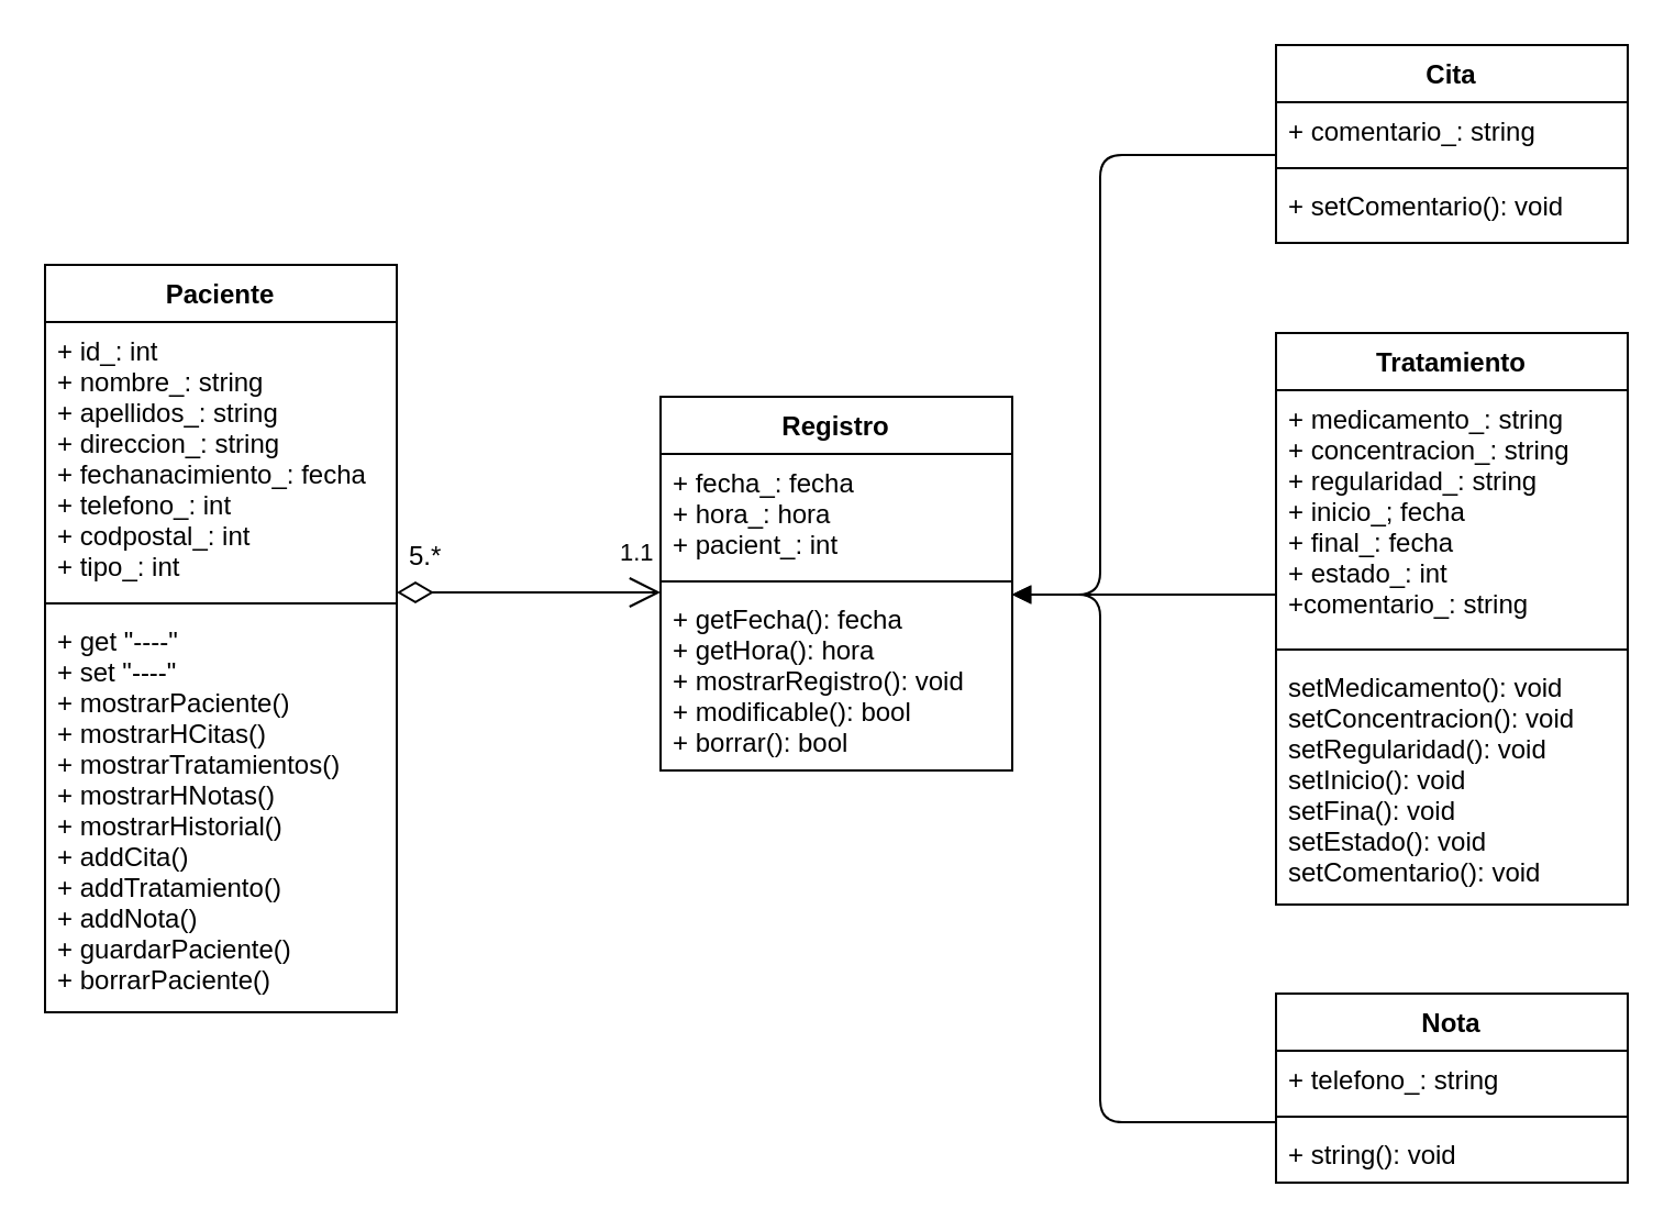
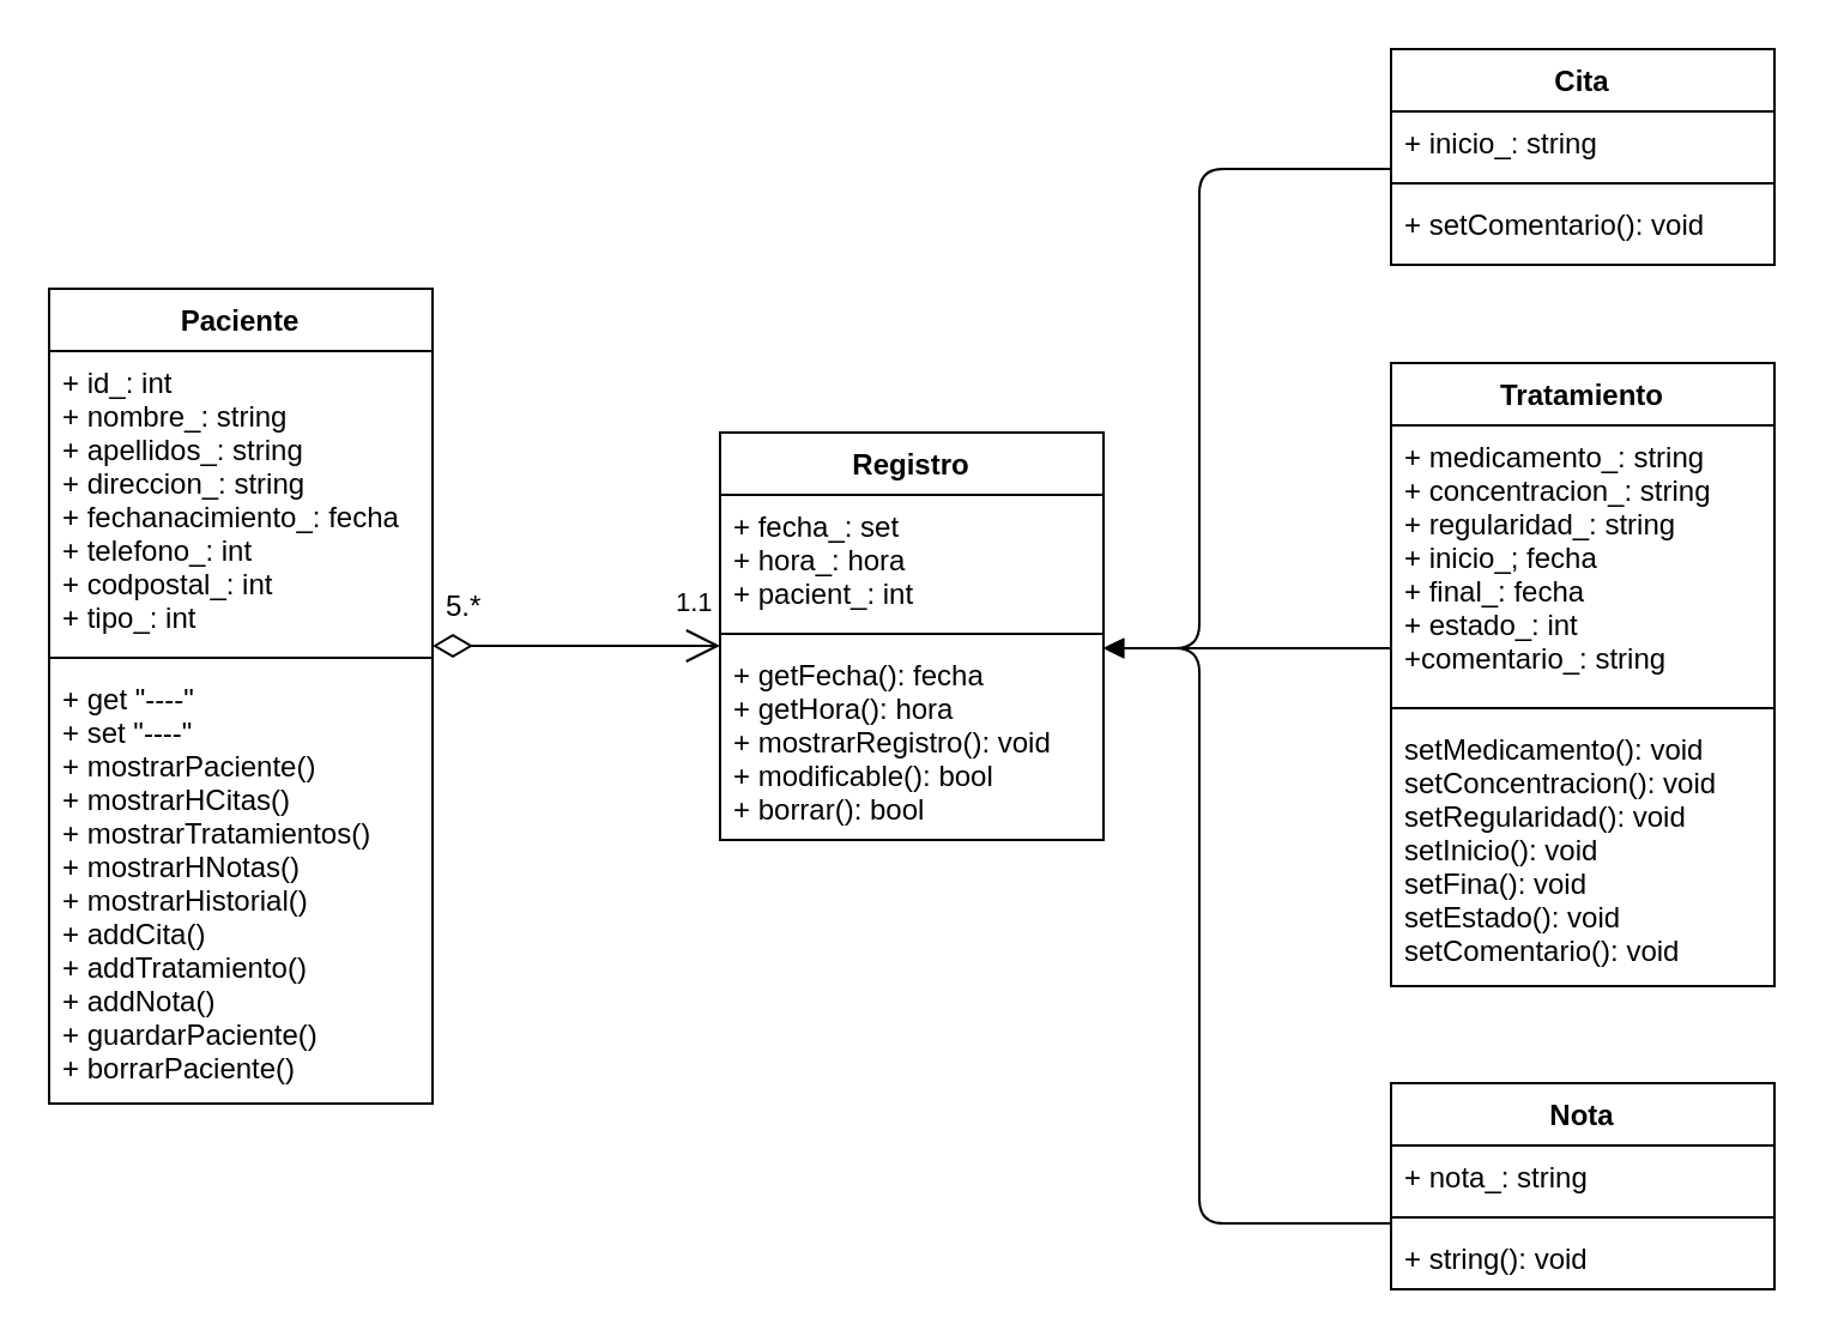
  <mxCell id="0" />
  <mxCell id="1" parent="0" />
  <mxCell id="2" value="Paciente" style="swimlane;fontStyle=1;align=center;verticalAlign=top;childLayout=stackLayout;horizontal=1;startSize=26;horizontalStack=0;resizeParent=1;resizeParentMax=0;resizeLast=0;collapsible=1;marginBottom=0;" vertex="1" parent="1"><mxGeometry x="20" y="120" width="160" height="340" as="geometry" /></mxCell>
  <mxCell id="3" value="+ id_: int&#10;+ nombre_: string&#10;+ apellidos_: string&#10;+ direccion_: string&#10;+ fechanacimiento_: fecha&#10;+ telefono_: int&#10;+ codpostal_: int&#10;+ tipo_: int" style="text;strokeColor=none;fillColor=none;align=left;verticalAlign=top;spacingLeft=4;spacingRight=4;overflow=hidden;rotatable=0;points=[[0,0.5],[1,0.5]];portConstraint=eastwest;" vertex="1" parent="2"><mxGeometry y="26" width="160" height="124" as="geometry" /></mxCell>
  <mxCell id="4" value="" style="line;strokeWidth=1;fillColor=none;align=left;verticalAlign=middle;spacingTop=-1;spacingLeft=3;spacingRight=3;rotatable=0;labelPosition=right;points=[];portConstraint=eastwest;" vertex="1" parent="2"><mxGeometry y="150" width="160" height="8" as="geometry" /></mxCell>
  <mxCell id="5" value="+ get &quot;----&quot;&#10;+ set &quot;----&quot;&#10;+ mostrarPaciente()&#10;+ mostrarHCitas()&#10;+ mostrarTratamientos()&#10;+ mostrarHNotas()&#10;+ mostrarHistorial()&#10;+ addCita()&#10;+ addTratamiento()&#10;+ addNota()&#10;+ guardarPaciente()&#10;+ borrarPaciente()" style="text;strokeColor=none;fillColor=none;align=left;verticalAlign=top;spacingLeft=4;spacingRight=4;overflow=hidden;rotatable=0;points=[[0,0.5],[1,0.5]];portConstraint=eastwest;" vertex="1" parent="2"><mxGeometry y="158" width="160" height="182" as="geometry" /></mxCell>
  <mxCell id="6" value="Nota" style="swimlane;fontStyle=1;align=center;verticalAlign=top;childLayout=stackLayout;horizontal=1;startSize=26;horizontalStack=0;resizeParent=1;resizeParentMax=0;resizeLast=0;collapsible=1;marginBottom=0;" vertex="1" parent="1"><mxGeometry x="580" y="451.5" width="160" height="86" as="geometry" /></mxCell>
- <mxCell id="7" value="+ telefono_: string" style="text;strokeColor=none;fillColor=none;align=left;verticalAlign=top;spacingLeft=4;spacingRight=4;overflow=hidden;rotatable=0;points=[[0,0.5],[1,0.5]];portConstraint=eastwest;" vertex="1" parent="6"><mxGeometry y="26" width="160" height="26" as="geometry" /></mxCell>
+ <mxCell id="7" value="+ nota_: string" style="text;strokeColor=none;fillColor=none;align=left;verticalAlign=top;spacingLeft=4;spacingRight=4;overflow=hidden;rotatable=0;points=[[0,0.5],[1,0.5]];portConstraint=eastwest;" vertex="1" parent="6"><mxGeometry y="26" width="160" height="26" as="geometry" /></mxCell>
  <mxCell id="8" value="" style="line;strokeWidth=1;fillColor=none;align=left;verticalAlign=middle;spacingTop=-1;spacingLeft=3;spacingRight=3;rotatable=0;labelPosition=right;points=[];portConstraint=eastwest;" vertex="1" parent="6"><mxGeometry y="52" width="160" height="8" as="geometry" /></mxCell>
  <mxCell id="9" value="+ string(): void" style="text;strokeColor=none;fillColor=none;align=left;verticalAlign=top;spacingLeft=4;spacingRight=4;overflow=hidden;rotatable=0;points=[[0,0.5],[1,0.5]];portConstraint=eastwest;" vertex="1" parent="6"><mxGeometry y="60" width="160" height="26" as="geometry" /></mxCell>
  <mxCell id="10" value="Tratamiento" style="swimlane;fontStyle=1;align=center;verticalAlign=top;childLayout=stackLayout;horizontal=1;startSize=26;horizontalStack=0;resizeParent=1;resizeParentMax=0;resizeLast=0;collapsible=1;marginBottom=0;" vertex="1" parent="1"><mxGeometry x="580" y="151" width="160" height="260" as="geometry" /></mxCell>
  <mxCell id="11" value="+ medicamento_: string&#10;+ concentracion_: string&#10;+ regularidad_: string&#10;+ inicio_; fecha&#10;+ final_: fecha&#10;+ estado_: int&#10;+comentario_: string" style="text;strokeColor=none;fillColor=none;align=left;verticalAlign=top;spacingLeft=4;spacingRight=4;overflow=hidden;rotatable=0;points=[[0,0.5],[1,0.5]];portConstraint=eastwest;" vertex="1" parent="10"><mxGeometry y="26" width="160" height="114" as="geometry" /></mxCell>
  <mxCell id="12" value="" style="line;strokeWidth=1;fillColor=none;align=left;verticalAlign=middle;spacingTop=-1;spacingLeft=3;spacingRight=3;rotatable=0;labelPosition=right;points=[];portConstraint=eastwest;" vertex="1" parent="10"><mxGeometry y="140" width="160" height="8" as="geometry" /></mxCell>
  <mxCell id="13" value="setMedicamento(): void&#10;setConcentracion(): void&#10;setRegularidad(): void&#10;setInicio(): void&#10;setFina(): void&#10;setEstado(): void&#10;setComentario(): void" style="text;strokeColor=none;fillColor=none;align=left;verticalAlign=top;spacingLeft=4;spacingRight=4;overflow=hidden;rotatable=0;points=[[0,0.5],[1,0.5]];portConstraint=eastwest;" vertex="1" parent="10"><mxGeometry y="148" width="160" height="112" as="geometry" /></mxCell>
  <mxCell id="14" value="Cita" style="swimlane;fontStyle=1;align=center;verticalAlign=top;childLayout=stackLayout;horizontal=1;startSize=26;horizontalStack=0;resizeParent=1;resizeParentMax=0;resizeLast=0;collapsible=1;marginBottom=0;" vertex="1" parent="1"><mxGeometry x="580" y="20" width="160" height="90" as="geometry" /></mxCell>
- <mxCell id="15" value="+ comentario_: string" style="text;strokeColor=none;fillColor=none;align=left;verticalAlign=top;spacingLeft=4;spacingRight=4;overflow=hidden;rotatable=0;points=[[0,0.5],[1,0.5]];portConstraint=eastwest;" vertex="1" parent="14"><mxGeometry y="26" width="160" height="26" as="geometry" /></mxCell>
+ <mxCell id="15" value="+ inicio_: string" style="text;strokeColor=none;fillColor=none;align=left;verticalAlign=top;spacingLeft=4;spacingRight=4;overflow=hidden;rotatable=0;points=[[0,0.5],[1,0.5]];portConstraint=eastwest;" vertex="1" parent="14"><mxGeometry y="26" width="160" height="26" as="geometry" /></mxCell>
  <mxCell id="16" value="" style="line;strokeWidth=1;fillColor=none;align=left;verticalAlign=middle;spacingTop=-1;spacingLeft=3;spacingRight=3;rotatable=0;labelPosition=right;points=[];portConstraint=eastwest;" vertex="1" parent="14"><mxGeometry y="52" width="160" height="8" as="geometry" /></mxCell>
  <mxCell id="17" value="+ setComentario(): void" style="text;strokeColor=none;fillColor=none;align=left;verticalAlign=top;spacingLeft=4;spacingRight=4;overflow=hidden;rotatable=0;points=[[0,0.5],[1,0.5]];portConstraint=eastwest;" vertex="1" parent="14"><mxGeometry y="60" width="160" height="30" as="geometry" /></mxCell>
  <mxCell id="18" value="Registro" style="swimlane;fontStyle=1;align=center;verticalAlign=top;childLayout=stackLayout;horizontal=1;startSize=26;horizontalStack=0;resizeParent=1;resizeParentMax=0;resizeLast=0;collapsible=1;marginBottom=0;" vertex="1" parent="1"><mxGeometry x="300" y="180" width="160" height="170" as="geometry" /></mxCell>
- <mxCell id="19" value="+ fecha_: fecha&#10;+ hora_: hora&#10;+ pacient_: int" style="text;strokeColor=none;fillColor=none;align=left;verticalAlign=top;spacingLeft=4;spacingRight=4;overflow=hidden;rotatable=0;points=[[0,0.5],[1,0.5]];portConstraint=eastwest;" vertex="1" parent="18"><mxGeometry y="26" width="160" height="54" as="geometry" /></mxCell>
+ <mxCell id="19" value="+ fecha_: set&#10;+ hora_: hora&#10;+ pacient_: int" style="text;strokeColor=none;fillColor=none;align=left;verticalAlign=top;spacingLeft=4;spacingRight=4;overflow=hidden;rotatable=0;points=[[0,0.5],[1,0.5]];portConstraint=eastwest;" vertex="1" parent="18"><mxGeometry y="26" width="160" height="54" as="geometry" /></mxCell>
  <mxCell id="20" value="" style="line;strokeWidth=1;fillColor=none;align=left;verticalAlign=middle;spacingTop=-1;spacingLeft=3;spacingRight=3;rotatable=0;labelPosition=right;points=[];portConstraint=eastwest;" vertex="1" parent="18"><mxGeometry y="80" width="160" height="8" as="geometry" /></mxCell>
  <mxCell id="21" value="+ getFecha(): fecha&#10;+ getHora(): hora&#10;+ mostrarRegistro(): void&#10;+ modificable(): bool&#10;+ borrar(): bool" style="text;strokeColor=none;fillColor=none;align=left;verticalAlign=top;spacingLeft=4;spacingRight=4;overflow=hidden;rotatable=0;points=[[0,0.5],[1,0.5]];portConstraint=eastwest;" vertex="1" parent="18"><mxGeometry y="88" width="160" height="82" as="geometry" /></mxCell>
  <mxCell id="22" value="1.1" style="endArrow=open;html=1;endSize=12;startArrow=diamondThin;startSize=14;startFill=0;edgeStyle=orthogonalEdgeStyle;align=left;verticalAlign=bottom;" edge="1" parent="1"><mxGeometry x="0.667" y="9" relative="1" as="geometry"><mxPoint x="180" y="269" as="sourcePoint" /><mxPoint x="300" y="269" as="targetPoint" /><mxPoint as="offset" /></mxGeometry></mxCell>
  <mxCell id="23" value="" style="html=1;verticalAlign=bottom;endArrow=block;" edge="1" parent="1"><mxGeometry width="80" relative="1" as="geometry"><mxPoint x="580" y="510" as="sourcePoint" /><mxPoint x="460" y="270" as="targetPoint" /><Array as="points"><mxPoint x="500" y="510" /><mxPoint x="500" y="270" /></Array></mxGeometry></mxCell>
  <mxCell id="24" value="" style="html=1;verticalAlign=bottom;endArrow=block;" edge="1" parent="1"><mxGeometry width="80" relative="1" as="geometry"><mxPoint x="580" y="270" as="sourcePoint" /><mxPoint x="460" y="270" as="targetPoint" /></mxGeometry></mxCell>
  <mxCell id="25" value="" style="html=1;verticalAlign=bottom;endArrow=block;" edge="1" parent="1"><mxGeometry width="80" relative="1" as="geometry"><mxPoint x="580" y="70" as="sourcePoint" /><mxPoint x="460" y="270" as="targetPoint" /><Array as="points"><mxPoint x="500" y="70" /><mxPoint x="500" y="270" /></Array></mxGeometry></mxCell>
  <mxCell id="26" value="5.*" style="text;strokeColor=none;fillColor=none;align=left;verticalAlign=top;spacingLeft=4;spacingRight=4;overflow=hidden;rotatable=0;points=[[0,0.5],[1,0.5]];portConstraint=eastwest;" vertex="1" parent="1"><mxGeometry x="180" y="239" width="100" height="26" as="geometry" /></mxCell>
